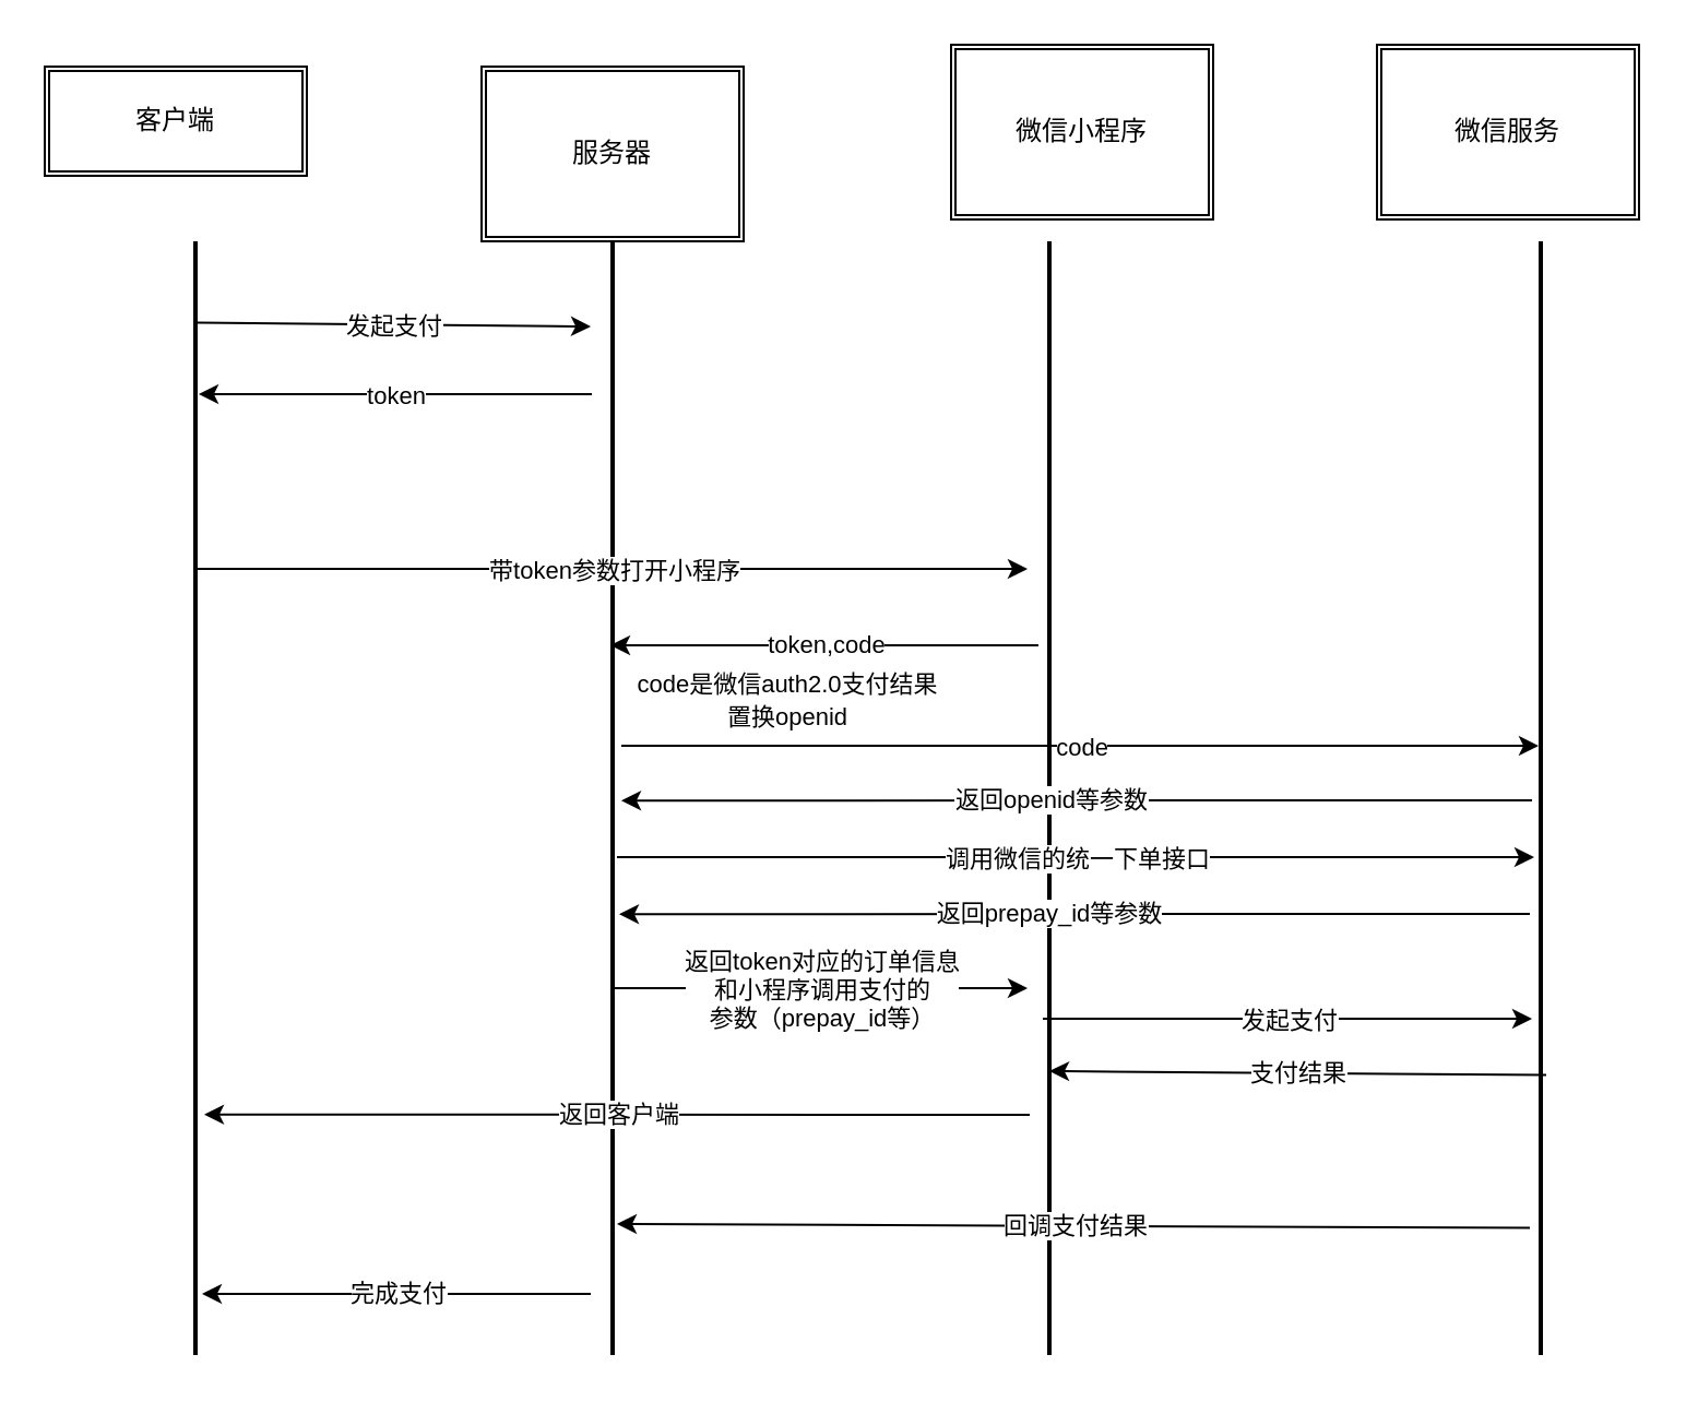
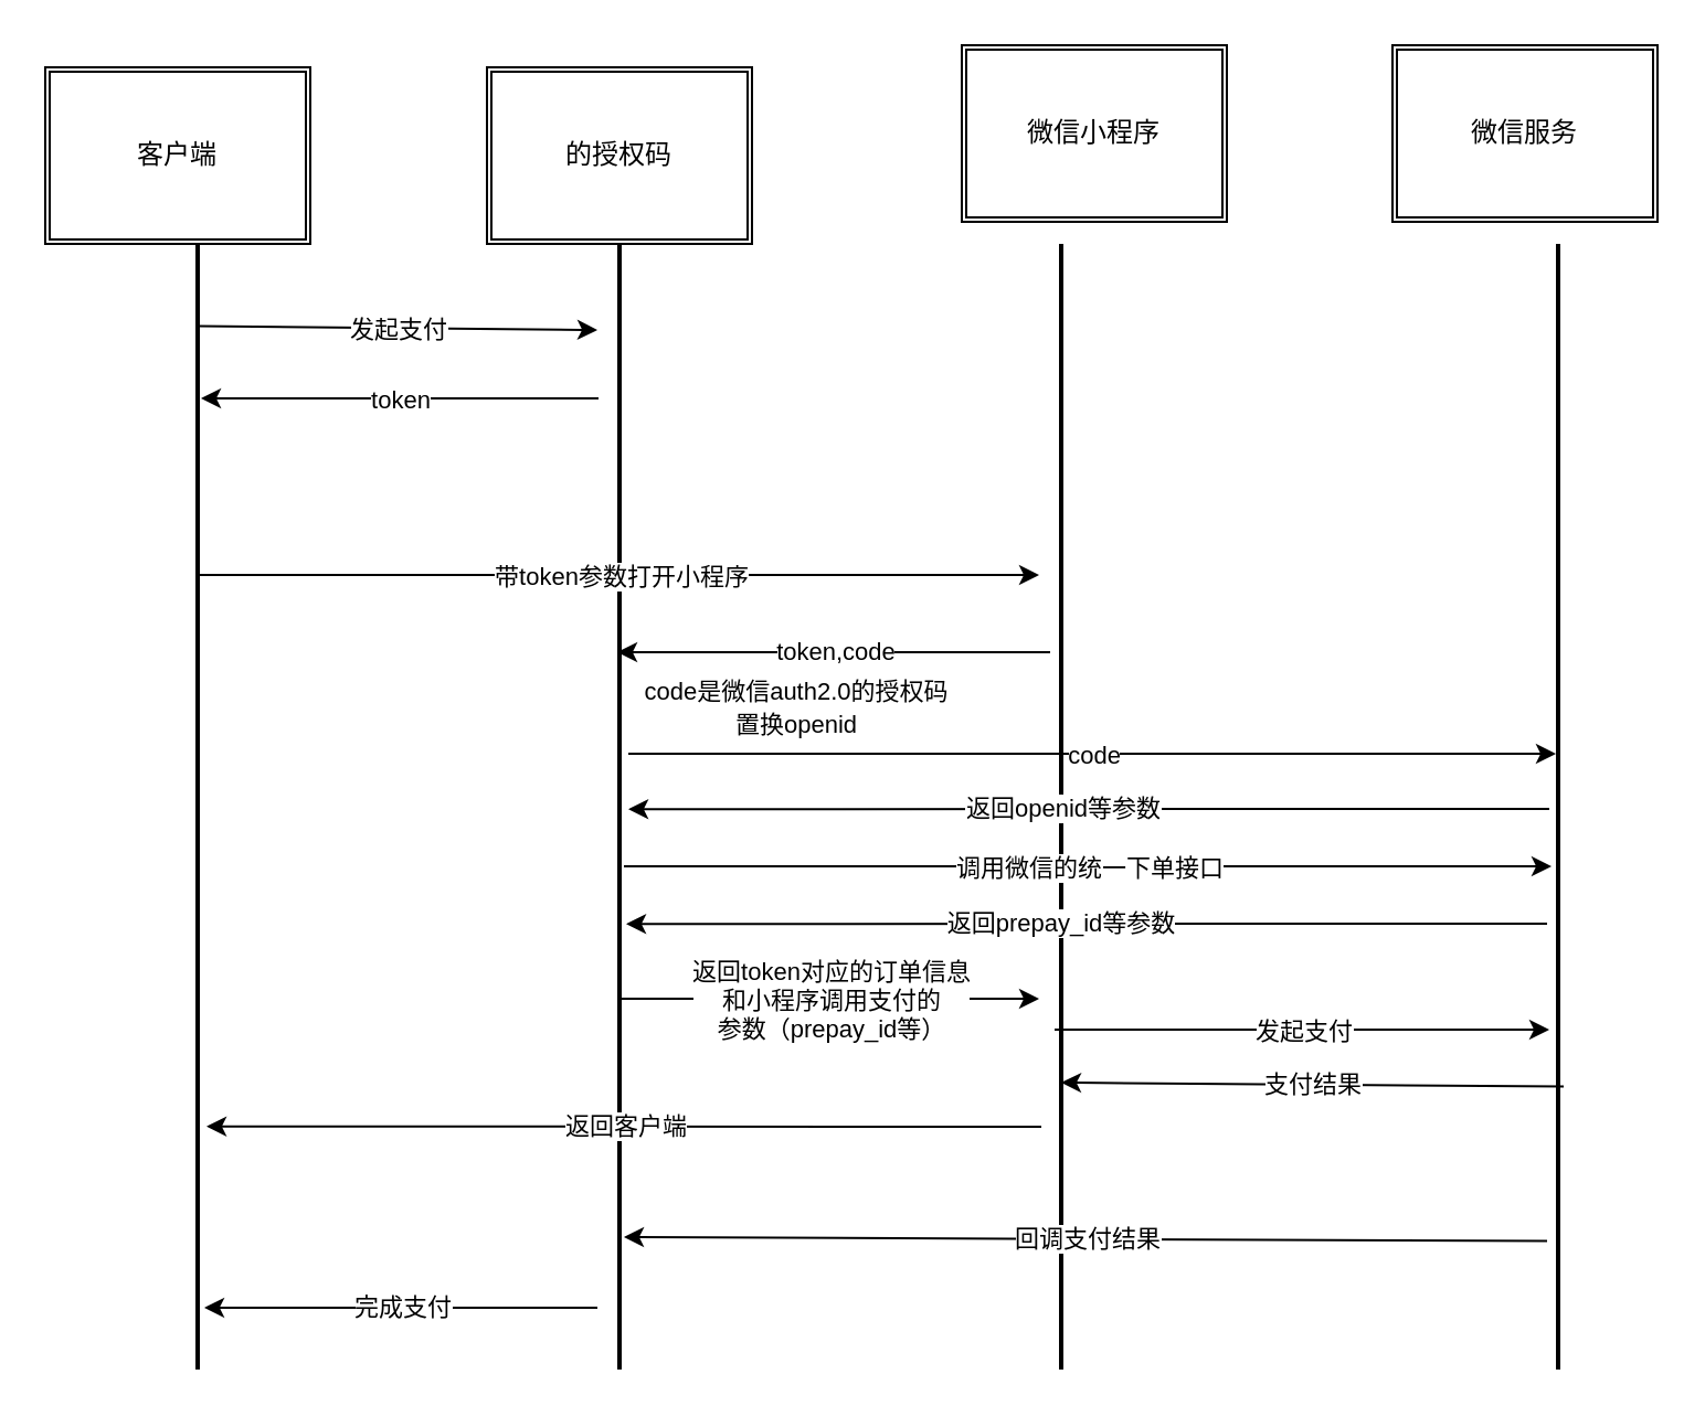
  <mxCell id="0" />
  <mxCell id="1" parent="0" />
- <mxCell id="2" value="客户端" style="shape=ext;double=1;rounded=0;whiteSpace=wrap;html=1;" vertex="1" parent="1"><mxGeometry x="20" y="30" width="120" height="50" as="geometry" /></mxCell>
+ <mxCell id="2" value="客户端" style="shape=ext;double=1;rounded=0;whiteSpace=wrap;html=1;" vertex="1" parent="1"><mxGeometry x="20" y="30" width="120" height="80" as="geometry" /></mxCell>
  <mxCell id="3" value="微信小程序" style="shape=ext;double=1;rounded=0;whiteSpace=wrap;html=1;" vertex="1" parent="1"><mxGeometry x="435" y="20" width="120" height="80" as="geometry" /></mxCell>
- <mxCell id="4" value="服务器" style="shape=ext;double=1;rounded=0;whiteSpace=wrap;html=1;" vertex="1" parent="1"><mxGeometry x="220" y="30" width="120" height="80" as="geometry" /></mxCell>
+ <mxCell id="4" value="的授权码" style="shape=ext;double=1;rounded=0;whiteSpace=wrap;html=1;" vertex="1" parent="1"><mxGeometry x="220" y="30" width="120" height="80" as="geometry" /></mxCell>
  <mxCell id="5" value="" style="line;strokeWidth=2;direction=south;html=1;" vertex="1" parent="1"><mxGeometry x="84" y="110" width="10" height="510" as="geometry" /></mxCell>
  <mxCell id="6" value="" style="line;strokeWidth=2;direction=south;html=1;" vertex="1" parent="1"><mxGeometry x="270.5" y="110" width="19" height="510" as="geometry" /></mxCell>
  <mxCell id="7" value="" style="line;strokeWidth=2;direction=south;html=1;" vertex="1" parent="1"><mxGeometry x="475" y="110" width="10" height="510" as="geometry" /></mxCell>
  <mxCell id="8" value="" style="endArrow=classic;html=1;rounded=0;exitX=0.073;exitY=0.4;exitDx=0;exitDy=0;exitPerimeter=0;" edge="1" parent="1" source="5"><mxGeometry relative="1" as="geometry"><mxPoint x="140" y="149.5" as="sourcePoint" /><mxPoint x="270" y="149" as="targetPoint" /></mxGeometry></mxCell>
  <mxCell id="9" value="发起支付" style="edgeLabel;resizable=0;html=1;align=center;verticalAlign=middle;" connectable="0" vertex="1" parent="8"><mxGeometry relative="1" as="geometry" /></mxCell>
  <mxCell id="10" value="" style="endArrow=classic;html=1;rounded=0;entryX=0.465;entryY=0.4;entryDx=0;entryDy=0;entryPerimeter=0;" edge="1" parent="1"><mxGeometry relative="1" as="geometry"><mxPoint x="270.5" y="180.05" as="sourcePoint" /><mxPoint x="90.5" y="180" as="targetPoint" /><Array as="points"><mxPoint x="220.5" y="180.05" /></Array></mxGeometry></mxCell>
  <mxCell id="11" value="token" style="edgeLabel;resizable=0;html=1;align=center;verticalAlign=middle;" connectable="0" vertex="1" parent="10"><mxGeometry relative="1" as="geometry" /></mxCell>
  <mxCell id="12" value="" style="endArrow=classic;html=1;rounded=0;" edge="1" parent="1"><mxGeometry relative="1" as="geometry"><mxPoint x="90" y="260" as="sourcePoint" /><mxPoint x="470" y="260" as="targetPoint" /></mxGeometry></mxCell>
  <mxCell id="13" value="带token参数打开小程序" style="edgeLabel;resizable=0;html=1;align=center;verticalAlign=middle;" connectable="0" vertex="1" parent="12"><mxGeometry relative="1" as="geometry" /></mxCell>
  <mxCell id="14" value="" style="endArrow=classic;html=1;rounded=0;entryX=0.493;entryY=0.553;entryDx=0;entryDy=0;entryPerimeter=0;" edge="1" parent="1"><mxGeometry relative="1" as="geometry"><mxPoint x="475" y="295" as="sourcePoint" /><mxPoint x="278.993" y="294.99" as="targetPoint" /></mxGeometry></mxCell>
  <mxCell id="15" value="token,code" style="edgeLabel;resizable=0;html=1;align=center;verticalAlign=middle;" connectable="0" vertex="1" parent="14"><mxGeometry relative="1" as="geometry" /></mxCell>
- <mxCell id="16" value="&lt;span style=&quot;font-size: 11px ; background-color: rgb(255 , 255 , 255)&quot;&gt;code是微信auth2.0支付结果&lt;br&gt;置换openid&lt;br&gt;&lt;/span&gt;" style="text;html=1;align=center;verticalAlign=middle;resizable=0;points=[];autosize=1;strokeColor=none;fillColor=none;" vertex="1" parent="1"><mxGeometry x="285" y="300" width="150" height="40" as="geometry" /></mxCell>
+ <mxCell id="16" value="&lt;span style=&quot;font-size: 11px ; background-color: rgb(255 , 255 , 255)&quot;&gt;code是微信auth2.0的授权码&lt;br&gt;置换openid&lt;br&gt;&lt;/span&gt;" style="text;html=1;align=center;verticalAlign=middle;resizable=0;points=[];autosize=1;strokeColor=none;fillColor=none;" vertex="1" parent="1"><mxGeometry x="285" y="300" width="150" height="40" as="geometry" /></mxCell>
  <mxCell id="17" value="微信服务" style="shape=ext;double=1;rounded=0;whiteSpace=wrap;html=1;" vertex="1" parent="1"><mxGeometry x="630" y="20" width="120" height="80" as="geometry" /></mxCell>
  <mxCell id="18" value="" style="line;strokeWidth=2;direction=south;html=1;" vertex="1" parent="1"><mxGeometry x="700" y="110" width="10" height="510" as="geometry" /></mxCell>
  <mxCell id="19" value="" style="endArrow=classic;html=1;rounded=0;" edge="1" parent="1"><mxGeometry relative="1" as="geometry"><mxPoint x="282" y="392" as="sourcePoint" /><mxPoint x="702" y="392" as="targetPoint" /></mxGeometry></mxCell>
  <mxCell id="20" value="调用微信的统一下单接口" style="edgeLabel;resizable=0;html=1;align=center;verticalAlign=middle;" connectable="0" vertex="1" parent="19"><mxGeometry relative="1" as="geometry" /></mxCell>
  <mxCell id="21" value="" style="endArrow=classic;html=1;rounded=0;entryX=0.677;entryY=0.342;entryDx=0;entryDy=0;entryPerimeter=0;" edge="1" parent="1"><mxGeometry relative="1" as="geometry"><mxPoint x="700" y="418" as="sourcePoint" /><mxPoint x="283.002" y="418.11" as="targetPoint" /></mxGeometry></mxCell>
  <mxCell id="22" value="返回prepay_id等参数" style="edgeLabel;html=1;align=center;verticalAlign=middle;resizable=0;points=[];" vertex="1" connectable="0" parent="21"><mxGeometry x="0.05" y="-4" relative="1" as="geometry"><mxPoint x="-1" y="3" as="offset" /></mxGeometry></mxCell>
  <mxCell id="23" value="" style="endArrow=classic;html=1;rounded=0;" edge="1" parent="1"><mxGeometry relative="1" as="geometry"><mxPoint x="280" y="452" as="sourcePoint" /><mxPoint x="470" y="452" as="targetPoint" /></mxGeometry></mxCell>
  <mxCell id="24" value="返回token对应的订单信息&lt;br&gt;和小程序调用支付的&lt;br&gt;参数（prepay_id等）" style="edgeLabel;resizable=0;html=1;align=center;verticalAlign=middle;" connectable="0" vertex="1" parent="23"><mxGeometry relative="1" as="geometry" /></mxCell>
  <mxCell id="25" value="" style="endArrow=classic;html=1;rounded=0;" edge="1" parent="1"><mxGeometry relative="1" as="geometry"><mxPoint x="477" y="466" as="sourcePoint" /><mxPoint x="701" y="466" as="targetPoint" /></mxGeometry></mxCell>
  <mxCell id="26" value="发起支付" style="edgeLabel;resizable=0;html=1;align=center;verticalAlign=middle;" connectable="0" vertex="1" parent="25"><mxGeometry relative="1" as="geometry" /></mxCell>
  <mxCell id="27" value="" style="endArrow=classic;html=1;rounded=0;entryX=0.933;entryY=0.395;entryDx=0;entryDy=0;entryPerimeter=0;" edge="1" parent="1"><mxGeometry relative="1" as="geometry"><mxPoint x="700" y="561.81" as="sourcePoint" /><mxPoint x="281.995" y="560" as="targetPoint" /></mxGeometry></mxCell>
  <mxCell id="28" value="回调支付结果" style="edgeLabel;resizable=0;html=1;align=center;verticalAlign=middle;" connectable="0" vertex="1" parent="27"><mxGeometry relative="1" as="geometry" /></mxCell>
  <mxCell id="29" value="" style="endArrow=classic;html=1;rounded=0;" edge="1" parent="1"><mxGeometry relative="1" as="geometry"><mxPoint x="707.51" y="491.81" as="sourcePoint" /><mxPoint x="480" y="490" as="targetPoint" /></mxGeometry></mxCell>
  <mxCell id="30" value="支付结果" style="edgeLabel;resizable=0;html=1;align=center;verticalAlign=middle;" connectable="0" vertex="1" parent="29"><mxGeometry relative="1" as="geometry" /></mxCell>
  <mxCell id="31" value="" style="endArrow=classic;html=1;rounded=0;" edge="1" parent="1"><mxGeometry relative="1" as="geometry"><mxPoint x="284" y="341" as="sourcePoint" /><mxPoint x="704" y="341" as="targetPoint" /></mxGeometry></mxCell>
  <mxCell id="32" value="code" style="edgeLabel;resizable=0;html=1;align=center;verticalAlign=middle;" connectable="0" vertex="1" parent="31"><mxGeometry relative="1" as="geometry" /></mxCell>
  <mxCell id="33" value="" style="endArrow=classic;html=1;rounded=0;entryX=0.677;entryY=0.342;entryDx=0;entryDy=0;entryPerimeter=0;" edge="1" parent="1"><mxGeometry relative="1" as="geometry"><mxPoint x="701" y="366" as="sourcePoint" /><mxPoint x="284.002" y="366.11" as="targetPoint" /></mxGeometry></mxCell>
  <mxCell id="34" value="返回openid等参数" style="edgeLabel;html=1;align=center;verticalAlign=middle;resizable=0;points=[];" vertex="1" connectable="0" parent="33"><mxGeometry x="0.05" y="-4" relative="1" as="geometry"><mxPoint x="-1" y="3" as="offset" /></mxGeometry></mxCell>
  <mxCell id="35" value="" style="endArrow=classic;html=1;rounded=0;entryX=0.784;entryY=0.2;entryDx=0;entryDy=0;entryPerimeter=0;" edge="1" parent="1"><mxGeometry relative="1" as="geometry"><mxPoint x="471" y="510" as="sourcePoint" /><mxPoint x="93" y="509.84" as="targetPoint" /></mxGeometry></mxCell>
  <mxCell id="36" value="返回客户端" style="edgeLabel;resizable=0;html=1;align=center;verticalAlign=middle;" connectable="0" vertex="1" parent="35"><mxGeometry relative="1" as="geometry" /></mxCell>
  <mxCell id="37" value="" style="endArrow=classic;html=1;rounded=0;entryX=0.945;entryY=0.2;entryDx=0;entryDy=0;entryPerimeter=0;" edge="1" parent="1" target="5"><mxGeometry relative="1" as="geometry"><mxPoint x="270" y="592" as="sourcePoint" /><mxPoint x="280" y="590" as="targetPoint" /><Array as="points" /></mxGeometry></mxCell>
  <mxCell id="38" value="完成支付" style="edgeLabel;resizable=0;html=1;align=center;verticalAlign=middle;" connectable="0" vertex="1" parent="37"><mxGeometry relative="1" as="geometry" /></mxCell>
